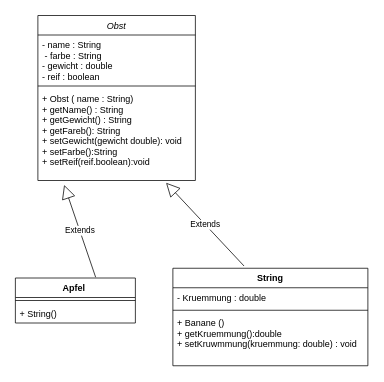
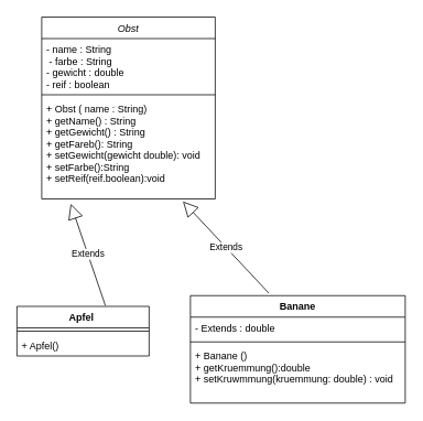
  <mxCell id="0" />
  <mxCell id="1" parent="0" />
  <mxCell id="2" value="Obst" style="swimlane;fontStyle=2;align=center;verticalAlign=top;childLayout=stackLayout;horizontal=1;startSize=26;horizontalStack=0;resizeParent=1;resizeLast=0;collapsible=1;marginBottom=0;rounded=0;shadow=0;strokeWidth=1;" parent="1" vertex="1"><mxGeometry x="50" y="20" width="210" height="220" as="geometry"><mxRectangle x="230" y="140" width="160" height="26" as="alternateBounds" /></mxGeometry></mxCell>
  <mxCell id="3" value="- name : String&#10; - farbe : String&#10;- gewicht : double &#10;- reif : boolean " style="text;align=left;verticalAlign=top;spacingLeft=4;spacingRight=4;overflow=hidden;rotatable=0;points=[[0,0.5],[1,0.5]];portConstraint=eastwest;rounded=0;shadow=0;html=0;" parent="2" vertex="1"><mxGeometry y="26" width="210" height="64" as="geometry" /></mxCell>
  <mxCell id="4" value="" style="line;html=1;strokeWidth=1;align=left;verticalAlign=middle;spacingTop=-1;spacingLeft=3;spacingRight=3;rotatable=0;labelPosition=right;points=[];portConstraint=eastwest;" parent="2" vertex="1"><mxGeometry y="90" width="210" height="8" as="geometry" /></mxCell>
  <mxCell id="5" value="+ Obst ( name : String)&#10;+ getName() : String&#10;+ getGewicht() : String &#10;+ getFareb(): String&#10;+ setGewicht(gewicht double): void&#10;+ setFarbe():String&#10;+ setReif(reif.boolean):void &#10; " style="text;align=left;verticalAlign=top;spacingLeft=4;spacingRight=4;overflow=hidden;rotatable=0;points=[[0,0.5],[1,0.5]];portConstraint=eastwest;" parent="2" vertex="1"><mxGeometry y="98" width="210" height="122" as="geometry" /></mxCell>
  <mxCell id="6" value="Apfel " style="swimlane;fontStyle=1;align=center;verticalAlign=top;childLayout=stackLayout;horizontal=1;startSize=26;horizontalStack=0;resizeParent=1;resizeParentMax=0;resizeLast=0;collapsible=1;marginBottom=0;" vertex="1" parent="1"><mxGeometry x="20" y="370" width="160" height="60" as="geometry" /></mxCell>
  <mxCell id="7" value="" style="line;strokeWidth=1;fillColor=none;align=left;verticalAlign=middle;spacingTop=-1;spacingLeft=3;spacingRight=3;rotatable=0;labelPosition=right;points=[];portConstraint=eastwest;" vertex="1" parent="6"><mxGeometry y="26" width="160" height="8" as="geometry" /></mxCell>
- <mxCell id="8" value="+ String()" style="text;strokeColor=none;fillColor=none;align=left;verticalAlign=top;spacingLeft=4;spacingRight=4;overflow=hidden;rotatable=0;points=[[0,0.5],[1,0.5]];portConstraint=eastwest;" vertex="1" parent="6"><mxGeometry y="34" width="160" height="26" as="geometry" /></mxCell>
- <mxCell id="9" value="String" style="swimlane;fontStyle=1;align=center;verticalAlign=top;childLayout=stackLayout;horizontal=1;startSize=26;horizontalStack=0;resizeParent=1;resizeParentMax=0;resizeLast=0;collapsible=1;marginBottom=0;" vertex="1" parent="1"><mxGeometry x="230" y="357" width="260" height="130" as="geometry" /></mxCell>
- <mxCell id="10" value="- Kruemmung : double" style="text;strokeColor=none;fillColor=none;align=left;verticalAlign=top;spacingLeft=4;spacingRight=4;overflow=hidden;rotatable=0;points=[[0,0.5],[1,0.5]];portConstraint=eastwest;" vertex="1" parent="9"><mxGeometry y="26" width="260" height="26" as="geometry" /></mxCell>
+ <mxCell id="8" value="+ Apfel()" style="text;strokeColor=none;fillColor=none;align=left;verticalAlign=top;spacingLeft=4;spacingRight=4;overflow=hidden;rotatable=0;points=[[0,0.5],[1,0.5]];portConstraint=eastwest;" vertex="1" parent="6"><mxGeometry y="34" width="160" height="26" as="geometry" /></mxCell>
+ <mxCell id="9" value="Banane" style="swimlane;fontStyle=1;align=center;verticalAlign=top;childLayout=stackLayout;horizontal=1;startSize=26;horizontalStack=0;resizeParent=1;resizeParentMax=0;resizeLast=0;collapsible=1;marginBottom=0;" vertex="1" parent="1"><mxGeometry x="230" y="357" width="260" height="130" as="geometry" /></mxCell>
+ <mxCell id="10" value="- Extends : double" style="text;strokeColor=none;fillColor=none;align=left;verticalAlign=top;spacingLeft=4;spacingRight=4;overflow=hidden;rotatable=0;points=[[0,0.5],[1,0.5]];portConstraint=eastwest;" vertex="1" parent="9"><mxGeometry y="26" width="260" height="26" as="geometry" /></mxCell>
  <mxCell id="11" value="" style="line;strokeWidth=1;fillColor=none;align=left;verticalAlign=middle;spacingTop=-1;spacingLeft=3;spacingRight=3;rotatable=0;labelPosition=right;points=[];portConstraint=eastwest;" vertex="1" parent="9"><mxGeometry y="52" width="260" height="8" as="geometry" /></mxCell>
  <mxCell id="12" value="+ Banane ()&#10;+ getKruemmung():double&#10;+ setKruwmmung(kruemmung: double) : void" style="text;strokeColor=none;fillColor=none;align=left;verticalAlign=top;spacingLeft=4;spacingRight=4;overflow=hidden;rotatable=0;points=[[0,0.5],[1,0.5]];portConstraint=eastwest;" vertex="1" parent="9"><mxGeometry y="60" width="260" height="70" as="geometry" /></mxCell>
  <mxCell id="13" value="Extends" style="endArrow=block;endSize=16;endFill=0;html=1;rounded=0;entryX=0.167;entryY=1.049;entryDx=0;entryDy=0;entryPerimeter=0;exitX=0.669;exitY=-0.017;exitDx=0;exitDy=0;exitPerimeter=0;" edge="1" parent="1" source="6" target="5"><mxGeometry width="160" relative="1" as="geometry"><mxPoint x="130" y="360" as="sourcePoint" /><mxPoint x="180" y="340" as="targetPoint" /><Array as="points" /></mxGeometry></mxCell>
  <mxCell id="14" value="Extends" style="endArrow=block;endSize=16;endFill=0;html=1;rounded=0;exitX=0.365;exitY=-0.023;exitDx=0;exitDy=0;exitPerimeter=0;entryX=0.814;entryY=1.025;entryDx=0;entryDy=0;entryPerimeter=0;" edge="1" parent="1" source="9" target="5"><mxGeometry width="160" relative="1" as="geometry"><mxPoint x="140" y="260" as="sourcePoint" /><mxPoint x="300" y="260" as="targetPoint" /></mxGeometry></mxCell>
